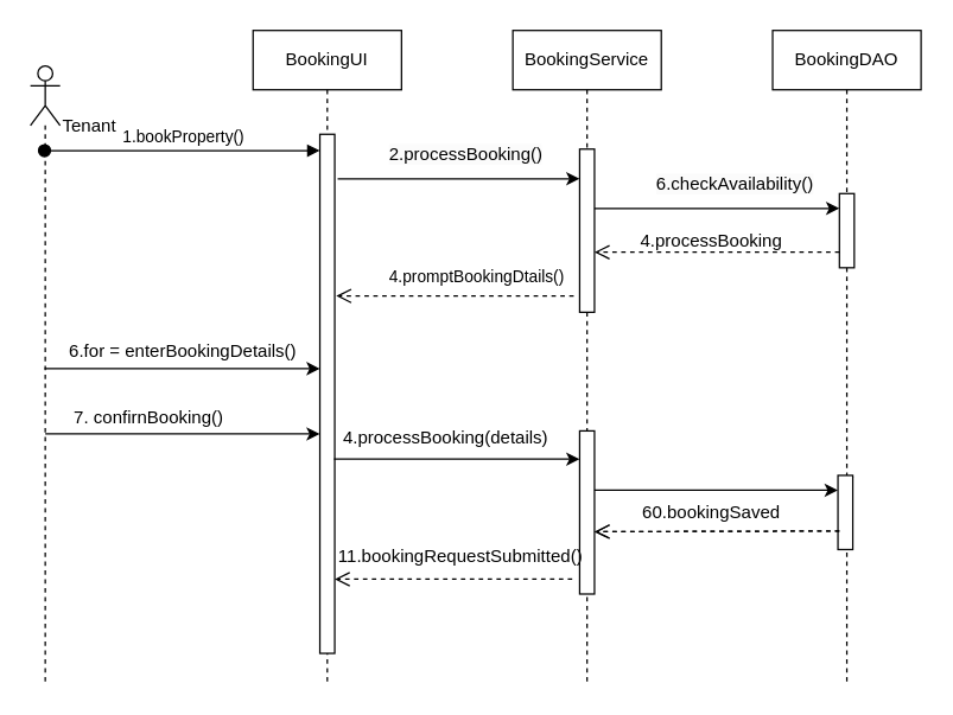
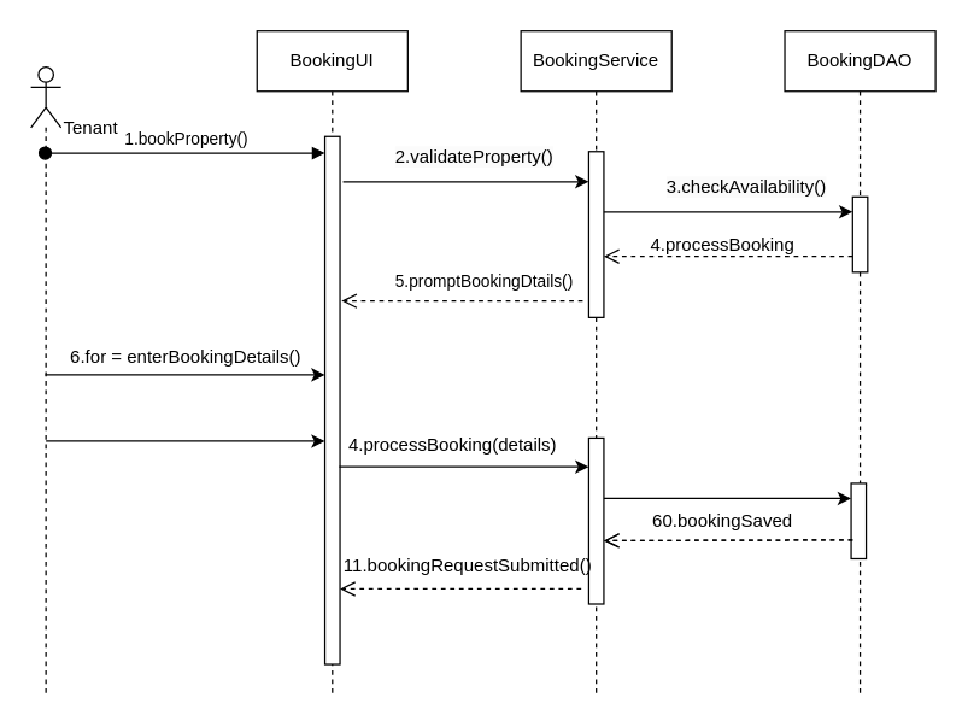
  <mxCell id="0" />
  <mxCell id="1" parent="0" />
  <mxCell id="2" value="BookingUI" style="shape=umlLifeline;perimeter=lifelinePerimeter;whiteSpace=wrap;html=1;container=0;dropTarget=0;collapsible=0;recursiveResize=0;outlineConnect=0;portConstraint=eastwest;newEdgeStyle={&quot;edgeStyle&quot;:&quot;elbowEdgeStyle&quot;,&quot;elbow&quot;:&quot;vertical&quot;,&quot;curved&quot;:0,&quot;rounded&quot;:0};" vertex="1" parent="1"><mxGeometry x="170" y="20" width="100" height="440" as="geometry" /></mxCell>
  <mxCell id="3" style="edgeStyle=elbowEdgeStyle;rounded=0;orthogonalLoop=1;jettySize=auto;html=1;elbow=vertical;curved=0;" edge="1" parent="2" source="4" target="2"><mxGeometry relative="1" as="geometry" /></mxCell>
  <mxCell id="4" value="" style="html=1;points=[];perimeter=orthogonalPerimeter;outlineConnect=0;targetShapes=umlLifeline;portConstraint=eastwest;newEdgeStyle={&quot;edgeStyle&quot;:&quot;elbowEdgeStyle&quot;,&quot;elbow&quot;:&quot;vertical&quot;,&quot;curved&quot;:0,&quot;rounded&quot;:0};" vertex="1" parent="2"><mxGeometry x="45" y="70" width="10" height="350" as="geometry" /></mxCell>
  <mxCell id="5" value="" style="shape=umlLifeline;perimeter=lifelinePerimeter;whiteSpace=wrap;html=1;container=1;dropTarget=0;collapsible=0;recursiveResize=0;outlineConnect=0;portConstraint=eastwest;newEdgeStyle={&quot;curved&quot;:0,&quot;rounded&quot;:0};participant=umlActor;" vertex="1" parent="1"><mxGeometry x="20" y="44" width="20" height="416" as="geometry" /></mxCell>
  <mxCell id="6" value="1.bookProperty()" style="html=1;verticalAlign=bottom;startArrow=oval;endArrow=block;startSize=8;edgeStyle=elbowEdgeStyle;elbow=vertical;curved=0;rounded=0;" edge="1" parent="1" source="5"><mxGeometry relative="1" as="geometry"><mxPoint x="59.5" y="101" as="sourcePoint" /><mxPoint x="215" y="101" as="targetPoint" /></mxGeometry></mxCell>
  <mxCell id="7" value="Tenant" style="text;html=1;align=center;verticalAlign=middle;whiteSpace=wrap;rounded=0;" vertex="1" parent="1"><mxGeometry x="30" y="70" width="60" height="30" as="geometry" /></mxCell>
  <mxCell id="8" value="" style="endArrow=classic;html=1;rounded=0;" edge="1" parent="1" source="5"><mxGeometry width="50" height="50" relative="1" as="geometry"><mxPoint x="59.5" y="248" as="sourcePoint" /><mxPoint x="215" y="248" as="targetPoint" /></mxGeometry></mxCell>
  <mxCell id="9" value="6.for = enterBookingDetails()" style="text;html=1;align=center;verticalAlign=middle;whiteSpace=wrap;rounded=0;" vertex="1" parent="1"><mxGeometry x="33" y="222" width="180" height="30" as="geometry" /></mxCell>
  <mxCell id="10" value="" style="html=1;verticalAlign=bottom;endArrow=open;dashed=1;endSize=8;curved=0;rounded=0;" edge="1" parent="1"><mxGeometry x="-1" y="97" relative="1" as="geometry"><mxPoint x="386" y="199" as="sourcePoint" /><mxPoint x="226" y="199" as="targetPoint" /><mxPoint x="95" y="-77" as="offset" /></mxGeometry></mxCell>
  <mxCell id="11" value="" style="endArrow=classic;html=1;rounded=0;" edge="1" parent="1"><mxGeometry width="50" height="50" relative="1" as="geometry"><mxPoint x="224.5" y="309" as="sourcePoint" /><mxPoint x="390" y="309" as="targetPoint" /></mxGeometry></mxCell>
- <mxCell id="12" value="7. confirnBooking()" style="text;html=1;align=center;verticalAlign=middle;whiteSpace=wrap;rounded=0;" vertex="1" parent="1"><mxGeometry x="45" y="270" width="110" height="22" as="geometry" /></mxCell>
  <mxCell id="13" value="BookingService" style="shape=umlLifeline;perimeter=lifelinePerimeter;whiteSpace=wrap;html=1;container=1;dropTarget=0;collapsible=0;recursiveResize=0;outlineConnect=0;portConstraint=eastwest;newEdgeStyle={&quot;curved&quot;:0,&quot;rounded&quot;:0};" vertex="1" parent="1"><mxGeometry x="345" y="20" width="100" height="440" as="geometry" /></mxCell>
  <mxCell id="14" value="" style="html=1;points=[[0,0,0,0,5],[0,1,0,0,-5],[1,0,0,0,5],[1,1,0,0,-5]];perimeter=orthogonalPerimeter;outlineConnect=0;targetShapes=umlLifeline;portConstraint=eastwest;newEdgeStyle={&quot;curved&quot;:0,&quot;rounded&quot;:0};" vertex="1" parent="13"><mxGeometry x="45" y="80" width="10" height="110" as="geometry" /></mxCell>
  <mxCell id="15" value="" style="html=1;points=[[0,0,0,0,5],[0,1,0,0,-5],[1,0,0,0,5],[1,1,0,0,-5]];perimeter=orthogonalPerimeter;outlineConnect=0;targetShapes=umlLifeline;portConstraint=eastwest;newEdgeStyle={&quot;curved&quot;:0,&quot;rounded&quot;:0};" vertex="1" parent="13"><mxGeometry x="45" y="270" width="10" height="110" as="geometry" /></mxCell>
  <mxCell id="16" value="BookingDAO" style="shape=umlLifeline;perimeter=lifelinePerimeter;whiteSpace=wrap;html=1;container=1;dropTarget=0;collapsible=0;recursiveResize=0;outlineConnect=0;portConstraint=eastwest;newEdgeStyle={&quot;curved&quot;:0,&quot;rounded&quot;:0};" vertex="1" parent="1"><mxGeometry x="520" y="20" width="100" height="440" as="geometry" /></mxCell>
  <mxCell id="17" value="" style="html=1;points=[[0,0,0,0,5],[0,1,0,0,-5],[1,0,0,0,5],[1,1,0,0,-5]];perimeter=orthogonalPerimeter;outlineConnect=0;targetShapes=umlLifeline;portConstraint=eastwest;newEdgeStyle={&quot;curved&quot;:0,&quot;rounded&quot;:0};" vertex="1" parent="16"><mxGeometry x="45" y="110" width="10" height="50" as="geometry" /></mxCell>
  <mxCell id="18" value="" style="endArrow=classic;html=1;rounded=0;" edge="1" parent="1"><mxGeometry width="50" height="50" relative="1" as="geometry"><mxPoint x="227" y="120" as="sourcePoint" /><mxPoint x="390" y="120" as="targetPoint" /></mxGeometry></mxCell>
- <mxCell id="19" value="&lt;span style=&quot;color: rgb(0, 0, 0); font-family: Helvetica; font-size: 12px; font-style: normal; font-variant-ligatures: normal; font-variant-caps: normal; font-weight: 400; letter-spacing: normal; orphans: 2; text-align: center; text-indent: 0px; text-transform: none; widows: 2; word-spacing: 0px; -webkit-text-stroke-width: 0px; white-space: normal; background-color: rgb(251, 251, 251); text-decoration-thickness: initial; text-decoration-style: initial; text-decoration-color: initial; float: none; display: inline !important;&quot;&gt;2.processBooking()&lt;/span&gt;" style="text;whiteSpace=wrap;html=1;" vertex="1" parent="1"><mxGeometry x="260" y="90" width="120" height="20" as="geometry" /></mxCell>
+ <mxCell id="19" value="&lt;span style=&quot;color: rgb(0, 0, 0); font-family: Helvetica; font-size: 12px; font-style: normal; font-variant-ligatures: normal; font-variant-caps: normal; font-weight: 400; letter-spacing: normal; orphans: 2; text-align: center; text-indent: 0px; text-transform: none; widows: 2; word-spacing: 0px; -webkit-text-stroke-width: 0px; white-space: normal; background-color: rgb(251, 251, 251); text-decoration-thickness: initial; text-decoration-style: initial; text-decoration-color: initial; float: none; display: inline !important;&quot;&gt;2.validateProperty()&lt;/span&gt;" style="text;whiteSpace=wrap;html=1;" vertex="1" parent="1"><mxGeometry x="260" y="90" width="120" height="20" as="geometry" /></mxCell>
  <mxCell id="20" value="" style="endArrow=classic;html=1;rounded=0;" edge="1" parent="1" target="17"><mxGeometry width="50" height="50" relative="1" as="geometry"><mxPoint x="400" y="140" as="sourcePoint" /><mxPoint x="560" y="140" as="targetPoint" /></mxGeometry></mxCell>
- <mxCell id="21" value="&lt;span style=&quot;color: rgb(0, 0, 0); font-family: Helvetica; font-size: 12px; font-style: normal; font-variant-ligatures: normal; font-variant-caps: normal; font-weight: 400; letter-spacing: normal; orphans: 2; text-align: center; text-indent: 0px; text-transform: none; widows: 2; word-spacing: 0px; -webkit-text-stroke-width: 0px; white-space: normal; background-color: rgb(251, 251, 251); text-decoration-thickness: initial; text-decoration-style: initial; text-decoration-color: initial; float: none; display: inline !important;&quot;&gt;6.checkAvailability()&lt;/span&gt;" style="text;whiteSpace=wrap;html=1;" vertex="1" parent="1"><mxGeometry x="440" y="110" width="140" height="40" as="geometry" /></mxCell>
+ <mxCell id="21" value="&lt;span style=&quot;color: rgb(0, 0, 0); font-family: Helvetica; font-size: 12px; font-style: normal; font-variant-ligatures: normal; font-variant-caps: normal; font-weight: 400; letter-spacing: normal; orphans: 2; text-align: center; text-indent: 0px; text-transform: none; widows: 2; word-spacing: 0px; -webkit-text-stroke-width: 0px; white-space: normal; background-color: rgb(251, 251, 251); text-decoration-thickness: initial; text-decoration-style: initial; text-decoration-color: initial; float: none; display: inline !important;&quot;&gt;3.checkAvailability()&lt;/span&gt;" style="text;whiteSpace=wrap;html=1;" vertex="1" parent="1"><mxGeometry x="440" y="110" width="140" height="40" as="geometry" /></mxCell>
  <mxCell id="22" value="" style="html=1;verticalAlign=bottom;endArrow=open;dashed=1;endSize=8;curved=0;rounded=0;" edge="1" parent="1" target="14"><mxGeometry x="-1" y="-235" relative="1" as="geometry"><mxPoint x="565" y="169.5" as="sourcePoint" /><mxPoint x="410" y="169.5" as="targetPoint" /><mxPoint x="235" y="235" as="offset" /></mxGeometry></mxCell>
  <mxCell id="23" value="4.processBooking" style="text;html=1;align=center;verticalAlign=middle;whiteSpace=wrap;rounded=0;" vertex="1" parent="1"><mxGeometry x="449" y="147" width="60" height="30" as="geometry" /></mxCell>
- <mxCell id="24" value="&lt;span style=&quot;color: rgb(0, 0, 0); font-family: Helvetica; font-size: 11px; font-style: normal; font-variant-ligatures: normal; font-variant-caps: normal; font-weight: 400; letter-spacing: normal; orphans: 2; text-align: center; text-indent: 0px; text-transform: none; widows: 2; word-spacing: 0px; -webkit-text-stroke-width: 0px; white-space: nowrap; background-color: rgb(255, 255, 255); text-decoration-thickness: initial; text-decoration-style: initial; text-decoration-color: initial; float: none; display: inline !important;&quot;&gt;4.promptBookingDtails()&lt;/span&gt;" style="text;whiteSpace=wrap;html=1;" vertex="1" parent="1"><mxGeometry x="260" y="172" width="150" height="40" as="geometry" /></mxCell>
+ <mxCell id="24" value="&lt;span style=&quot;color: rgb(0, 0, 0); font-family: Helvetica; font-size: 11px; font-style: normal; font-variant-ligatures: normal; font-variant-caps: normal; font-weight: 400; letter-spacing: normal; orphans: 2; text-align: center; text-indent: 0px; text-transform: none; widows: 2; word-spacing: 0px; -webkit-text-stroke-width: 0px; white-space: nowrap; background-color: rgb(255, 255, 255); text-decoration-thickness: initial; text-decoration-style: initial; text-decoration-color: initial; float: none; display: inline !important;&quot;&gt;5.promptBookingDtails()&lt;/span&gt;" style="text;whiteSpace=wrap;html=1;" vertex="1" parent="1"><mxGeometry x="260" y="172" width="150" height="40" as="geometry" /></mxCell>
  <mxCell id="25" value="4.processBooking(details)" style="text;html=1;align=center;verticalAlign=middle;whiteSpace=wrap;rounded=0;" vertex="1" parent="1"><mxGeometry x="270" y="280" width="60" height="30" as="geometry" /></mxCell>
  <mxCell id="26" value="" style="endArrow=classic;html=1;rounded=0;" edge="1" parent="1"><mxGeometry width="50" height="50" relative="1" as="geometry"><mxPoint x="30" y="292" as="sourcePoint" /><mxPoint x="215" y="292" as="targetPoint" /></mxGeometry></mxCell>
  <mxCell id="27" value="" style="endArrow=classic;html=1;rounded=0;" edge="1" parent="1" source="29"><mxGeometry width="50" height="50" relative="1" as="geometry"><mxPoint x="400" y="330" as="sourcePoint" /><mxPoint x="570" y="330" as="targetPoint" /></mxGeometry></mxCell>
  <mxCell id="28" value="" style="endArrow=classic;html=1;rounded=0;" edge="1" parent="1" target="29"><mxGeometry width="50" height="50" relative="1" as="geometry"><mxPoint x="400" y="330" as="sourcePoint" /><mxPoint x="570" y="330" as="targetPoint" /></mxGeometry></mxCell>
  <mxCell id="29" value="" style="html=1;points=[[0,0,0,0,5],[0,1,0,0,-5],[1,0,0,0,5],[1,1,0,0,-5]];perimeter=orthogonalPerimeter;outlineConnect=0;targetShapes=umlLifeline;portConstraint=eastwest;newEdgeStyle={&quot;curved&quot;:0,&quot;rounded&quot;:0};" vertex="1" parent="1"><mxGeometry x="564" y="320" width="10" height="50" as="geometry" /></mxCell>
  <mxCell id="30" value="" style="html=1;verticalAlign=bottom;endArrow=open;dashed=1;endSize=8;curved=0;rounded=0;" edge="1" parent="1"><mxGeometry x="-1" y="-235" relative="1" as="geometry"><mxPoint x="565" y="357.5" as="sourcePoint" /><mxPoint x="400" y="358" as="targetPoint" /><mxPoint x="235" y="235" as="offset" /></mxGeometry></mxCell>
  <mxCell id="31" value="60.bookingSaved" style="text;html=1;align=center;verticalAlign=middle;whiteSpace=wrap;rounded=0;" vertex="1" parent="1"><mxGeometry x="449" y="330" width="60" height="30" as="geometry" /></mxCell>
  <mxCell id="32" value="" style="html=1;verticalAlign=bottom;endArrow=open;dashed=1;endSize=8;curved=0;rounded=0;" edge="1" parent="1"><mxGeometry x="-1" y="-235" relative="1" as="geometry"><mxPoint x="565" y="357.5" as="sourcePoint" /><mxPoint x="400" y="358" as="targetPoint" /><mxPoint x="235" y="235" as="offset" /></mxGeometry></mxCell>
  <mxCell id="33" value="" style="html=1;verticalAlign=bottom;endArrow=open;dashed=1;endSize=8;curved=0;rounded=0;" edge="1" parent="1" target="4"><mxGeometry x="-1" y="-235" relative="1" as="geometry"><mxPoint x="385" y="390" as="sourcePoint" /><mxPoint x="230" y="390" as="targetPoint" /><mxPoint x="235" y="235" as="offset" /></mxGeometry></mxCell>
  <mxCell id="34" value="11.bookingRequestSubmitted()" style="text;html=1;align=center;verticalAlign=middle;whiteSpace=wrap;rounded=0;" vertex="1" parent="1"><mxGeometry x="260" y="360" width="100" height="30" as="geometry" /></mxCell>
